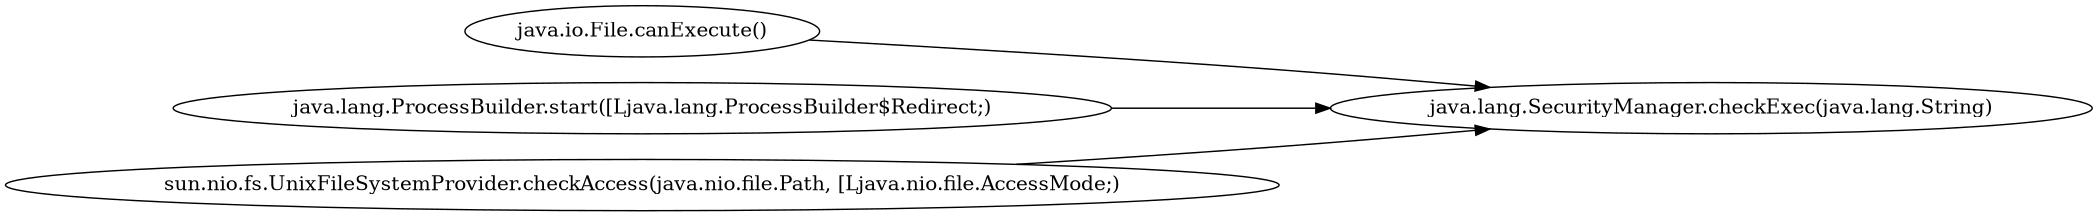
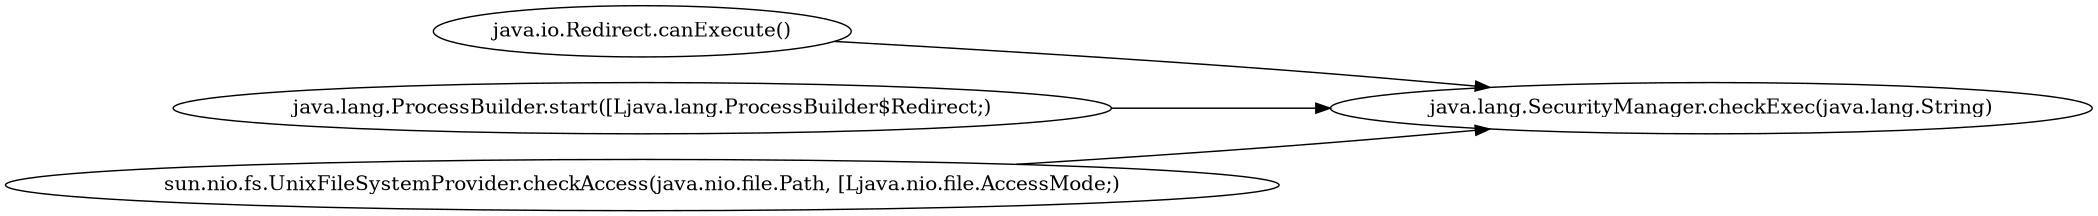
  strict digraph {
    rankdir=LR
-   n1 [label="java.io.File.canExecute()"]
+   n1 [label="java.io.Redirect.canExecute()"]
    n2 [label="java.lang.SecurityManager.checkExec(java.lang.String)"]
    n3 [label="java.lang.ProcessBuilder.start([Ljava.lang.ProcessBuilder$Redirect;)"]
    n4 [label="sun.nio.fs.UnixFileSystemProvider.checkAccess(java.nio.file.Path, [Ljava.nio.file.AccessMode;)"]
    n1 -> n2
    n3 -> n2
    n4 -> n2
  }
